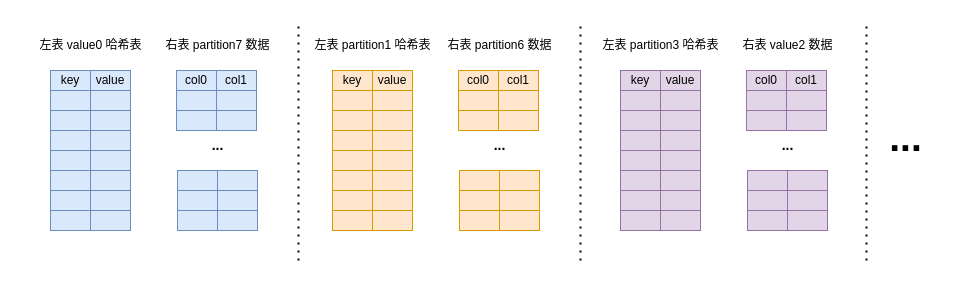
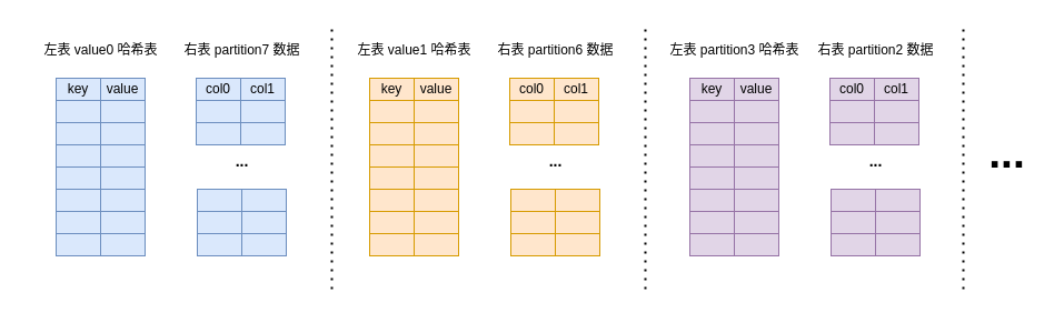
  <mxCell id="0" />
  <mxCell id="1" parent="0" />
  <mxCell id="2" value="key" style="rounded=0;whiteSpace=wrap;html=1;fillColor=#dae8fc;strokeColor=#6c8ebf;" parent="1" vertex="1"><mxGeometry x="50" y="70" width="40" height="20" as="geometry" /></mxCell>
  <mxCell id="3" value="value" style="rounded=0;whiteSpace=wrap;html=1;fillColor=#dae8fc;strokeColor=#6c8ebf;" parent="1" vertex="1"><mxGeometry x="90" y="70" width="40" height="20" as="geometry" /></mxCell>
  <mxCell id="4" value="" style="rounded=0;whiteSpace=wrap;html=1;fillColor=#dae8fc;strokeColor=#6c8ebf;" parent="1" vertex="1"><mxGeometry x="50" y="90" width="40" height="20" as="geometry" /></mxCell>
  <mxCell id="5" value="" style="rounded=0;whiteSpace=wrap;html=1;fillColor=#dae8fc;strokeColor=#6c8ebf;" parent="1" vertex="1"><mxGeometry x="90" y="90" width="40" height="20" as="geometry" /></mxCell>
  <mxCell id="6" value="" style="rounded=0;whiteSpace=wrap;html=1;fillColor=#dae8fc;strokeColor=#6c8ebf;" parent="1" vertex="1"><mxGeometry x="50" y="110" width="40" height="20" as="geometry" /></mxCell>
  <mxCell id="7" value="" style="rounded=0;whiteSpace=wrap;html=1;fillColor=#dae8fc;strokeColor=#6c8ebf;" parent="1" vertex="1"><mxGeometry x="90" y="110" width="40" height="20" as="geometry" /></mxCell>
  <mxCell id="8" value="" style="rounded=0;whiteSpace=wrap;html=1;fillColor=#dae8fc;strokeColor=#6c8ebf;" parent="1" vertex="1"><mxGeometry x="50" y="130" width="40" height="20" as="geometry" /></mxCell>
  <mxCell id="9" value="" style="rounded=0;whiteSpace=wrap;html=1;fillColor=#dae8fc;strokeColor=#6c8ebf;" parent="1" vertex="1"><mxGeometry x="90" y="130" width="40" height="20" as="geometry" /></mxCell>
  <mxCell id="10" value="" style="rounded=0;whiteSpace=wrap;html=1;fillColor=#dae8fc;strokeColor=#6c8ebf;" parent="1" vertex="1"><mxGeometry x="50" y="150" width="40" height="20" as="geometry" /></mxCell>
  <mxCell id="11" value="" style="rounded=0;whiteSpace=wrap;html=1;fillColor=#dae8fc;strokeColor=#6c8ebf;" parent="1" vertex="1"><mxGeometry x="90" y="150" width="40" height="20" as="geometry" /></mxCell>
  <mxCell id="12" value="" style="rounded=0;whiteSpace=wrap;html=1;fillColor=#dae8fc;strokeColor=#6c8ebf;" parent="1" vertex="1"><mxGeometry x="50" y="170" width="40" height="20" as="geometry" /></mxCell>
  <mxCell id="13" value="" style="rounded=0;whiteSpace=wrap;html=1;fillColor=#dae8fc;strokeColor=#6c8ebf;" parent="1" vertex="1"><mxGeometry x="90" y="170" width="40" height="20" as="geometry" /></mxCell>
  <mxCell id="14" value="" style="rounded=0;whiteSpace=wrap;html=1;fillColor=#dae8fc;strokeColor=#6c8ebf;" parent="1" vertex="1"><mxGeometry x="50" y="190" width="40" height="20" as="geometry" /></mxCell>
  <mxCell id="15" value="" style="rounded=0;whiteSpace=wrap;html=1;fillColor=#dae8fc;strokeColor=#6c8ebf;" parent="1" vertex="1"><mxGeometry x="90" y="190" width="40" height="20" as="geometry" /></mxCell>
  <mxCell id="16" value="" style="rounded=0;whiteSpace=wrap;html=1;fillColor=#dae8fc;strokeColor=#6c8ebf;" parent="1" vertex="1"><mxGeometry x="50" y="210" width="40" height="20" as="geometry" /></mxCell>
  <mxCell id="17" value="" style="rounded=0;whiteSpace=wrap;html=1;fillColor=#dae8fc;strokeColor=#6c8ebf;" parent="1" vertex="1"><mxGeometry x="90" y="210" width="40" height="20" as="geometry" /></mxCell>
  <mxCell id="18" value="col0" style="rounded=0;whiteSpace=wrap;html=1;fillColor=#dae8fc;strokeColor=#6c8ebf;" parent="1" vertex="1"><mxGeometry x="176" y="70" width="40" height="20" as="geometry" /></mxCell>
  <mxCell id="19" value="col1" style="rounded=0;whiteSpace=wrap;html=1;fillColor=#dae8fc;strokeColor=#6c8ebf;" parent="1" vertex="1"><mxGeometry x="216" y="70" width="40" height="20" as="geometry" /></mxCell>
  <mxCell id="20" value="" style="rounded=0;whiteSpace=wrap;html=1;fillColor=#dae8fc;strokeColor=#6c8ebf;" parent="1" vertex="1"><mxGeometry x="176" y="90" width="40" height="20" as="geometry" /></mxCell>
  <mxCell id="21" value="" style="rounded=0;whiteSpace=wrap;html=1;fillColor=#dae8fc;strokeColor=#6c8ebf;" parent="1" vertex="1"><mxGeometry x="216" y="90" width="40" height="20" as="geometry" /></mxCell>
  <mxCell id="22" value="" style="rounded=0;whiteSpace=wrap;html=1;fillColor=#dae8fc;strokeColor=#6c8ebf;" parent="1" vertex="1"><mxGeometry x="176" y="110" width="40" height="20" as="geometry" /></mxCell>
  <mxCell id="23" value="" style="rounded=0;whiteSpace=wrap;html=1;fillColor=#dae8fc;strokeColor=#6c8ebf;" parent="1" vertex="1"><mxGeometry x="216" y="110" width="40" height="20" as="geometry" /></mxCell>
  <mxCell id="24" value="左表 value0 哈希表" style="text;html=1;align=center;verticalAlign=middle;resizable=0;points=[];autosize=1;strokeColor=none;fillColor=none;" parent="1" vertex="1"><mxGeometry x="20" y="30" width="140" height="30" as="geometry" /></mxCell>
  <mxCell id="25" value="右表 partition7 数据" style="text;html=1;align=center;verticalAlign=middle;resizable=0;points=[];autosize=1;strokeColor=none;fillColor=none;" parent="1" vertex="1"><mxGeometry x="152" y="30" width="130" height="30" as="geometry" /></mxCell>
  <mxCell id="26" value="" style="rounded=0;whiteSpace=wrap;html=1;fillColor=#dae8fc;strokeColor=#6c8ebf;" parent="1" vertex="1"><mxGeometry x="177" y="170" width="40" height="20" as="geometry" /></mxCell>
  <mxCell id="27" value="" style="rounded=0;whiteSpace=wrap;html=1;fillColor=#dae8fc;strokeColor=#6c8ebf;" parent="1" vertex="1"><mxGeometry x="217" y="170" width="40" height="20" as="geometry" /></mxCell>
  <mxCell id="28" value="" style="rounded=0;whiteSpace=wrap;html=1;fillColor=#dae8fc;strokeColor=#6c8ebf;" parent="1" vertex="1"><mxGeometry x="177" y="190" width="40" height="20" as="geometry" /></mxCell>
  <mxCell id="29" value="" style="rounded=0;whiteSpace=wrap;html=1;fillColor=#dae8fc;strokeColor=#6c8ebf;" parent="1" vertex="1"><mxGeometry x="217" y="190" width="40" height="20" as="geometry" /></mxCell>
  <mxCell id="30" value="" style="rounded=0;whiteSpace=wrap;html=1;fillColor=#dae8fc;strokeColor=#6c8ebf;" parent="1" vertex="1"><mxGeometry x="177" y="210" width="40" height="20" as="geometry" /></mxCell>
  <mxCell id="31" value="" style="rounded=0;whiteSpace=wrap;html=1;fillColor=#dae8fc;strokeColor=#6c8ebf;" parent="1" vertex="1"><mxGeometry x="217" y="210" width="40" height="20" as="geometry" /></mxCell>
  <mxCell id="32" value="&lt;b&gt;&lt;font style=&quot;font-size: 14px;&quot;&gt;...&lt;/font&gt;&lt;/b&gt;" style="text;html=1;align=center;verticalAlign=middle;resizable=0;points=[];autosize=1;" parent="1" vertex="1"><mxGeometry x="197" y="130" width="40" height="30" as="geometry" /></mxCell>
  <mxCell id="33" value="key" style="rounded=0;whiteSpace=wrap;html=1;fillColor=#ffe6cc;strokeColor=#d79b00;" parent="1" vertex="1"><mxGeometry x="332" y="70" width="40" height="20" as="geometry" /></mxCell>
  <mxCell id="34" value="value" style="rounded=0;whiteSpace=wrap;html=1;fillColor=#ffe6cc;strokeColor=#d79b00;" parent="1" vertex="1"><mxGeometry x="372" y="70" width="40" height="20" as="geometry" /></mxCell>
  <mxCell id="35" value="" style="rounded=0;whiteSpace=wrap;html=1;fillColor=#ffe6cc;strokeColor=#d79b00;" parent="1" vertex="1"><mxGeometry x="332" y="90" width="40" height="20" as="geometry" /></mxCell>
  <mxCell id="36" value="" style="rounded=0;whiteSpace=wrap;html=1;fillColor=#ffe6cc;strokeColor=#d79b00;" parent="1" vertex="1"><mxGeometry x="372" y="90" width="40" height="20" as="geometry" /></mxCell>
  <mxCell id="37" value="" style="rounded=0;whiteSpace=wrap;html=1;fillColor=#ffe6cc;strokeColor=#d79b00;" parent="1" vertex="1"><mxGeometry x="332" y="110" width="40" height="20" as="geometry" /></mxCell>
  <mxCell id="38" value="" style="rounded=0;whiteSpace=wrap;html=1;fillColor=#ffe6cc;strokeColor=#d79b00;" parent="1" vertex="1"><mxGeometry x="372" y="110" width="40" height="20" as="geometry" /></mxCell>
  <mxCell id="39" value="" style="rounded=0;whiteSpace=wrap;html=1;fillColor=#ffe6cc;strokeColor=#d79b00;" parent="1" vertex="1"><mxGeometry x="332" y="130" width="40" height="20" as="geometry" /></mxCell>
  <mxCell id="40" value="" style="rounded=0;whiteSpace=wrap;html=1;fillColor=#ffe6cc;strokeColor=#d79b00;" parent="1" vertex="1"><mxGeometry x="372" y="130" width="40" height="20" as="geometry" /></mxCell>
  <mxCell id="41" value="" style="rounded=0;whiteSpace=wrap;html=1;fillColor=#ffe6cc;strokeColor=#d79b00;" parent="1" vertex="1"><mxGeometry x="332" y="150" width="40" height="20" as="geometry" /></mxCell>
  <mxCell id="42" value="" style="rounded=0;whiteSpace=wrap;html=1;fillColor=#ffe6cc;strokeColor=#d79b00;" parent="1" vertex="1"><mxGeometry x="372" y="150" width="40" height="20" as="geometry" /></mxCell>
  <mxCell id="43" value="" style="rounded=0;whiteSpace=wrap;html=1;fillColor=#ffe6cc;strokeColor=#d79b00;" parent="1" vertex="1"><mxGeometry x="332" y="170" width="40" height="20" as="geometry" /></mxCell>
  <mxCell id="44" value="" style="rounded=0;whiteSpace=wrap;html=1;fillColor=#ffe6cc;strokeColor=#d79b00;" parent="1" vertex="1"><mxGeometry x="372" y="170" width="40" height="20" as="geometry" /></mxCell>
  <mxCell id="45" value="" style="rounded=0;whiteSpace=wrap;html=1;fillColor=#ffe6cc;strokeColor=#d79b00;" parent="1" vertex="1"><mxGeometry x="332" y="190" width="40" height="20" as="geometry" /></mxCell>
  <mxCell id="46" value="" style="rounded=0;whiteSpace=wrap;html=1;fillColor=#ffe6cc;strokeColor=#d79b00;" parent="1" vertex="1"><mxGeometry x="372" y="190" width="40" height="20" as="geometry" /></mxCell>
  <mxCell id="47" value="" style="rounded=0;whiteSpace=wrap;html=1;fillColor=#ffe6cc;strokeColor=#d79b00;" parent="1" vertex="1"><mxGeometry x="332" y="210" width="40" height="20" as="geometry" /></mxCell>
  <mxCell id="48" value="" style="rounded=0;whiteSpace=wrap;html=1;fillColor=#ffe6cc;strokeColor=#d79b00;" parent="1" vertex="1"><mxGeometry x="372" y="210" width="40" height="20" as="geometry" /></mxCell>
  <mxCell id="49" value="col0" style="rounded=0;whiteSpace=wrap;html=1;fillColor=#ffe6cc;strokeColor=#d79b00;" parent="1" vertex="1"><mxGeometry x="458" y="70" width="40" height="20" as="geometry" /></mxCell>
  <mxCell id="50" value="col1" style="rounded=0;whiteSpace=wrap;html=1;fillColor=#ffe6cc;strokeColor=#d79b00;" parent="1" vertex="1"><mxGeometry x="498" y="70" width="40" height="20" as="geometry" /></mxCell>
  <mxCell id="51" value="" style="rounded=0;whiteSpace=wrap;html=1;fillColor=#ffe6cc;strokeColor=#d79b00;" parent="1" vertex="1"><mxGeometry x="458" y="90" width="40" height="20" as="geometry" /></mxCell>
  <mxCell id="52" value="" style="rounded=0;whiteSpace=wrap;html=1;fillColor=#ffe6cc;strokeColor=#d79b00;" parent="1" vertex="1"><mxGeometry x="498" y="90" width="40" height="20" as="geometry" /></mxCell>
  <mxCell id="53" value="" style="rounded=0;whiteSpace=wrap;html=1;fillColor=#ffe6cc;strokeColor=#d79b00;" parent="1" vertex="1"><mxGeometry x="458" y="110" width="40" height="20" as="geometry" /></mxCell>
  <mxCell id="54" value="" style="rounded=0;whiteSpace=wrap;html=1;fillColor=#ffe6cc;strokeColor=#d79b00;" parent="1" vertex="1"><mxGeometry x="498" y="110" width="40" height="20" as="geometry" /></mxCell>
- <mxCell id="55" value="左表 partition1 哈希表" style="text;html=1;align=center;verticalAlign=middle;resizable=0;points=[];autosize=1;strokeColor=none;fillColor=none;" parent="1" vertex="1"><mxGeometry x="302" y="30" width="140" height="30" as="geometry" /></mxCell>
+ <mxCell id="55" value="左表 value1 哈希表" style="text;html=1;align=center;verticalAlign=middle;resizable=0;points=[];autosize=1;strokeColor=none;fillColor=none;" parent="1" vertex="1"><mxGeometry x="302" y="30" width="140" height="30" as="geometry" /></mxCell>
  <mxCell id="56" value="右表 partition6 数据" style="text;html=1;align=center;verticalAlign=middle;resizable=0;points=[];autosize=1;strokeColor=none;fillColor=none;" parent="1" vertex="1"><mxGeometry x="434" y="30" width="130" height="30" as="geometry" /></mxCell>
  <mxCell id="57" value="" style="rounded=0;whiteSpace=wrap;html=1;fillColor=#ffe6cc;strokeColor=#d79b00;" parent="1" vertex="1"><mxGeometry x="459" y="170" width="40" height="20" as="geometry" /></mxCell>
  <mxCell id="58" value="" style="rounded=0;whiteSpace=wrap;html=1;fillColor=#ffe6cc;strokeColor=#d79b00;" parent="1" vertex="1"><mxGeometry x="499" y="170" width="40" height="20" as="geometry" /></mxCell>
  <mxCell id="59" value="" style="rounded=0;whiteSpace=wrap;html=1;fillColor=#ffe6cc;strokeColor=#d79b00;" parent="1" vertex="1"><mxGeometry x="459" y="190" width="40" height="20" as="geometry" /></mxCell>
  <mxCell id="60" value="" style="rounded=0;whiteSpace=wrap;html=1;fillColor=#ffe6cc;strokeColor=#d79b00;" parent="1" vertex="1"><mxGeometry x="499" y="190" width="40" height="20" as="geometry" /></mxCell>
  <mxCell id="61" value="" style="rounded=0;whiteSpace=wrap;html=1;fillColor=#ffe6cc;strokeColor=#d79b00;" parent="1" vertex="1"><mxGeometry x="459" y="210" width="40" height="20" as="geometry" /></mxCell>
  <mxCell id="62" value="" style="rounded=0;whiteSpace=wrap;html=1;fillColor=#ffe6cc;strokeColor=#d79b00;" parent="1" vertex="1"><mxGeometry x="499" y="210" width="40" height="20" as="geometry" /></mxCell>
  <mxCell id="63" value="&lt;b&gt;&lt;font style=&quot;font-size: 14px;&quot;&gt;...&lt;/font&gt;&lt;/b&gt;" style="text;html=1;align=center;verticalAlign=middle;resizable=0;points=[];autosize=1;" parent="1" vertex="1"><mxGeometry x="479" y="130" width="40" height="30" as="geometry" /></mxCell>
  <mxCell id="64" value="key" style="rounded=0;whiteSpace=wrap;html=1;fillColor=#e1d5e7;strokeColor=#9673a6;" parent="1" vertex="1"><mxGeometry x="620" y="70" width="40" height="20" as="geometry" /></mxCell>
  <mxCell id="65" value="value" style="rounded=0;whiteSpace=wrap;html=1;fillColor=#e1d5e7;strokeColor=#9673a6;" parent="1" vertex="1"><mxGeometry x="660" y="70" width="40" height="20" as="geometry" /></mxCell>
  <mxCell id="66" value="" style="rounded=0;whiteSpace=wrap;html=1;fillColor=#e1d5e7;strokeColor=#9673a6;" parent="1" vertex="1"><mxGeometry x="620" y="90" width="40" height="20" as="geometry" /></mxCell>
  <mxCell id="67" value="" style="rounded=0;whiteSpace=wrap;html=1;fillColor=#e1d5e7;strokeColor=#9673a6;" parent="1" vertex="1"><mxGeometry x="660" y="90" width="40" height="20" as="geometry" /></mxCell>
  <mxCell id="68" value="" style="rounded=0;whiteSpace=wrap;html=1;fillColor=#e1d5e7;strokeColor=#9673a6;" parent="1" vertex="1"><mxGeometry x="620" y="110" width="40" height="20" as="geometry" /></mxCell>
  <mxCell id="69" value="" style="rounded=0;whiteSpace=wrap;html=1;fillColor=#e1d5e7;strokeColor=#9673a6;" parent="1" vertex="1"><mxGeometry x="660" y="110" width="40" height="20" as="geometry" /></mxCell>
  <mxCell id="70" value="" style="rounded=0;whiteSpace=wrap;html=1;fillColor=#e1d5e7;strokeColor=#9673a6;" parent="1" vertex="1"><mxGeometry x="620" y="130" width="40" height="20" as="geometry" /></mxCell>
  <mxCell id="71" value="" style="rounded=0;whiteSpace=wrap;html=1;fillColor=#e1d5e7;strokeColor=#9673a6;" parent="1" vertex="1"><mxGeometry x="660" y="130" width="40" height="20" as="geometry" /></mxCell>
  <mxCell id="72" value="" style="rounded=0;whiteSpace=wrap;html=1;fillColor=#e1d5e7;strokeColor=#9673a6;" parent="1" vertex="1"><mxGeometry x="620" y="150" width="40" height="20" as="geometry" /></mxCell>
  <mxCell id="73" value="" style="rounded=0;whiteSpace=wrap;html=1;fillColor=#e1d5e7;strokeColor=#9673a6;" parent="1" vertex="1"><mxGeometry x="660" y="150" width="40" height="20" as="geometry" /></mxCell>
  <mxCell id="74" value="" style="rounded=0;whiteSpace=wrap;html=1;fillColor=#e1d5e7;strokeColor=#9673a6;" parent="1" vertex="1"><mxGeometry x="620" y="170" width="40" height="20" as="geometry" /></mxCell>
  <mxCell id="75" value="" style="rounded=0;whiteSpace=wrap;html=1;fillColor=#e1d5e7;strokeColor=#9673a6;" parent="1" vertex="1"><mxGeometry x="660" y="170" width="40" height="20" as="geometry" /></mxCell>
  <mxCell id="76" value="" style="rounded=0;whiteSpace=wrap;html=1;fillColor=#e1d5e7;strokeColor=#9673a6;" parent="1" vertex="1"><mxGeometry x="620" y="190" width="40" height="20" as="geometry" /></mxCell>
  <mxCell id="77" value="" style="rounded=0;whiteSpace=wrap;html=1;fillColor=#e1d5e7;strokeColor=#9673a6;" parent="1" vertex="1"><mxGeometry x="660" y="190" width="40" height="20" as="geometry" /></mxCell>
  <mxCell id="78" value="" style="rounded=0;whiteSpace=wrap;html=1;fillColor=#e1d5e7;strokeColor=#9673a6;" parent="1" vertex="1"><mxGeometry x="620" y="210" width="40" height="20" as="geometry" /></mxCell>
  <mxCell id="79" value="" style="rounded=0;whiteSpace=wrap;html=1;fillColor=#e1d5e7;strokeColor=#9673a6;" parent="1" vertex="1"><mxGeometry x="660" y="210" width="40" height="20" as="geometry" /></mxCell>
  <mxCell id="80" value="col0" style="rounded=0;whiteSpace=wrap;html=1;fillColor=#e1d5e7;strokeColor=#9673a6;" parent="1" vertex="1"><mxGeometry x="746" y="70" width="40" height="20" as="geometry" /></mxCell>
  <mxCell id="81" value="col1" style="rounded=0;whiteSpace=wrap;html=1;fillColor=#e1d5e7;strokeColor=#9673a6;" parent="1" vertex="1"><mxGeometry x="786" y="70" width="40" height="20" as="geometry" /></mxCell>
  <mxCell id="82" value="" style="rounded=0;whiteSpace=wrap;html=1;fillColor=#e1d5e7;strokeColor=#9673a6;" parent="1" vertex="1"><mxGeometry x="746" y="90" width="40" height="20" as="geometry" /></mxCell>
  <mxCell id="83" value="" style="rounded=0;whiteSpace=wrap;html=1;fillColor=#e1d5e7;strokeColor=#9673a6;" parent="1" vertex="1"><mxGeometry x="786" y="90" width="40" height="20" as="geometry" /></mxCell>
  <mxCell id="84" value="" style="rounded=0;whiteSpace=wrap;html=1;fillColor=#e1d5e7;strokeColor=#9673a6;" parent="1" vertex="1"><mxGeometry x="746" y="110" width="40" height="20" as="geometry" /></mxCell>
  <mxCell id="85" value="" style="rounded=0;whiteSpace=wrap;html=1;fillColor=#e1d5e7;strokeColor=#9673a6;" parent="1" vertex="1"><mxGeometry x="786" y="110" width="40" height="20" as="geometry" /></mxCell>
  <mxCell id="86" value="左表 partition3 哈希表" style="text;html=1;align=center;verticalAlign=middle;resizable=0;points=[];autosize=1;strokeColor=none;fillColor=none;" parent="1" vertex="1"><mxGeometry x="590" y="30" width="140" height="30" as="geometry" /></mxCell>
- <mxCell id="87" value="右表 value2 数据" style="text;html=1;align=center;verticalAlign=middle;resizable=0;points=[];autosize=1;strokeColor=none;fillColor=none;" parent="1" vertex="1"><mxGeometry x="722" y="30" width="130" height="30" as="geometry" /></mxCell>
+ <mxCell id="87" value="右表 partition2 数据" style="text;html=1;align=center;verticalAlign=middle;resizable=0;points=[];autosize=1;strokeColor=none;fillColor=none;" parent="1" vertex="1"><mxGeometry x="722" y="30" width="130" height="30" as="geometry" /></mxCell>
  <mxCell id="88" value="" style="rounded=0;whiteSpace=wrap;html=1;fillColor=#e1d5e7;strokeColor=#9673a6;" parent="1" vertex="1"><mxGeometry x="747" y="170" width="40" height="20" as="geometry" /></mxCell>
  <mxCell id="89" value="" style="rounded=0;whiteSpace=wrap;html=1;fillColor=#e1d5e7;strokeColor=#9673a6;" parent="1" vertex="1"><mxGeometry x="787" y="170" width="40" height="20" as="geometry" /></mxCell>
  <mxCell id="90" value="" style="rounded=0;whiteSpace=wrap;html=1;fillColor=#e1d5e7;strokeColor=#9673a6;" parent="1" vertex="1"><mxGeometry x="747" y="190" width="40" height="20" as="geometry" /></mxCell>
  <mxCell id="91" value="" style="rounded=0;whiteSpace=wrap;html=1;fillColor=#e1d5e7;strokeColor=#9673a6;" parent="1" vertex="1"><mxGeometry x="787" y="190" width="40" height="20" as="geometry" /></mxCell>
  <mxCell id="92" value="" style="rounded=0;whiteSpace=wrap;html=1;fillColor=#e1d5e7;strokeColor=#9673a6;" parent="1" vertex="1"><mxGeometry x="747" y="210" width="40" height="20" as="geometry" /></mxCell>
  <mxCell id="93" value="" style="rounded=0;whiteSpace=wrap;html=1;fillColor=#e1d5e7;strokeColor=#9673a6;" parent="1" vertex="1"><mxGeometry x="787" y="210" width="40" height="20" as="geometry" /></mxCell>
  <mxCell id="94" value="&lt;b&gt;&lt;font style=&quot;font-size: 14px;&quot;&gt;...&lt;/font&gt;&lt;/b&gt;" style="text;html=1;align=center;verticalAlign=middle;resizable=0;points=[];autosize=1;" parent="1" vertex="1"><mxGeometry x="767" y="130" width="40" height="30" as="geometry" /></mxCell>
  <mxCell id="95" value="&lt;span style=&quot;font-size: 39px;&quot;&gt;&lt;font style=&quot;font-size: 39px;&quot;&gt;...&lt;/font&gt;&lt;/span&gt;" style="text;html=1;align=center;verticalAlign=middle;resizable=0;points=[];autosize=1;strokeColor=none;fillColor=none;fontSize=39;fontStyle=1" parent="1" vertex="1"><mxGeometry x="875" y="108" width="60" height="60" as="geometry" /></mxCell>
  <mxCell id="96" value="" style="endArrow=none;dashed=1;html=1;dashPattern=1 3;strokeWidth=2;rounded=0;" parent="1" edge="1"><mxGeometry width="50" height="50" relative="1" as="geometry"><mxPoint x="298" y="260" as="sourcePoint" /><mxPoint x="298" y="20" as="targetPoint" /></mxGeometry></mxCell>
  <mxCell id="97" value="" style="endArrow=none;dashed=1;html=1;dashPattern=1 3;strokeWidth=2;rounded=0;" parent="1" edge="1"><mxGeometry width="50" height="50" relative="1" as="geometry"><mxPoint x="580" y="260" as="sourcePoint" /><mxPoint x="580" y="20" as="targetPoint" /></mxGeometry></mxCell>
  <mxCell id="98" value="" style="endArrow=none;dashed=1;html=1;dashPattern=1 3;strokeWidth=2;rounded=0;" parent="1" edge="1"><mxGeometry width="50" height="50" relative="1" as="geometry"><mxPoint x="866" y="260" as="sourcePoint" /><mxPoint x="866" y="20" as="targetPoint" /></mxGeometry></mxCell>
